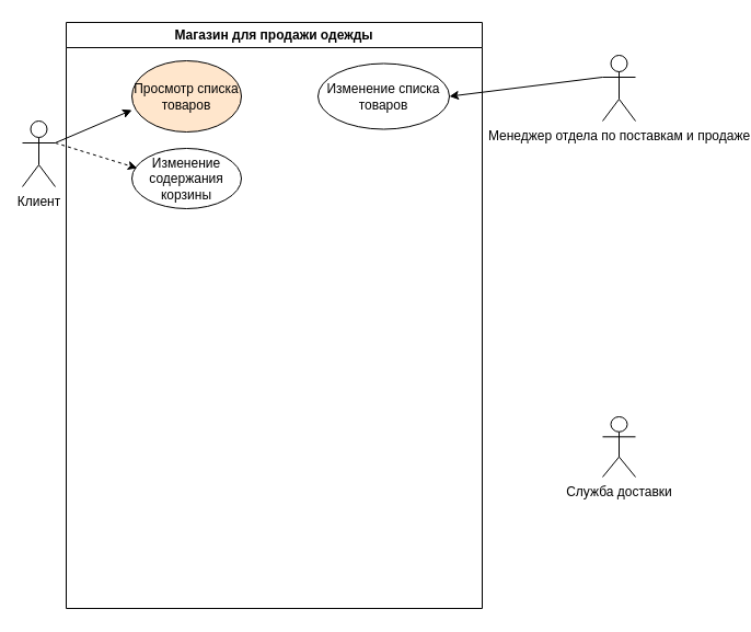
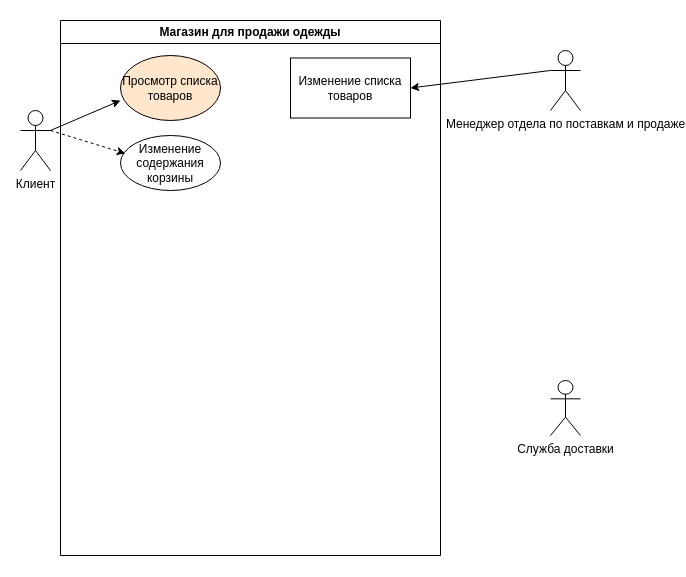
  <mxCell id="0" />
  <mxCell id="1" parent="0" />
  <mxCell id="2" value="Магазин для продажи одежды" style="swimlane;whiteSpace=wrap;html=1;" vertex="1" parent="1"><mxGeometry x="60" y="20" width="380" height="535" as="geometry" /></mxCell>
  <mxCell id="3" value="Просмотр списка товаров" style="ellipse;whiteSpace=wrap;html=1;fillColor=#ffe6cc;" vertex="1" parent="2"><mxGeometry x="60" y="35" width="100" height="65" as="geometry" /></mxCell>
  <mxCell id="4" value="Изменение содержания корзины" style="ellipse;whiteSpace=wrap;html=1;" vertex="1" parent="2"><mxGeometry x="60" y="115" width="100" height="55" as="geometry" /></mxCell>
- <mxCell id="5" value="Изменение списка товаров" style="ellipse;whiteSpace=wrap;html=1;" vertex="1" parent="2"><mxGeometry x="230" y="37.5" width="120" height="60" as="geometry" /></mxCell>
+ <mxCell id="5" value="Изменение списка товаров" style="whiteSpace=wrap;html=1;rounded=0;" vertex="1" parent="2"><mxGeometry x="230" y="37.5" width="120" height="60" as="geometry" /></mxCell>
  <mxCell id="6" value="Клиент&lt;br&gt;" style="shape=umlActor;verticalLabelPosition=bottom;verticalAlign=top;html=1;outlineConnect=0;" vertex="1" parent="1"><mxGeometry x="20" y="110" width="30" height="60" as="geometry" /></mxCell>
  <mxCell id="7" value="Менеджер отдела по поставкам и продаже" style="shape=umlActor;verticalLabelPosition=bottom;verticalAlign=top;html=1;outlineConnect=0;" vertex="1" parent="1"><mxGeometry x="550" y="50" width="30" height="60" as="geometry" /></mxCell>
  <mxCell id="8" value="Служба доставки" style="shape=umlActor;verticalLabelPosition=bottom;verticalAlign=top;html=1;outlineConnect=0;" vertex="1" parent="1"><mxGeometry x="550" y="380" width="30" height="55" as="geometry" /></mxCell>
  <mxCell id="9" value="" style="endArrow=classic;html=1;rounded=0;exitX=1;exitY=0.333;exitDx=0;exitDy=0;exitPerimeter=0;" edge="1" parent="1" source="6"><mxGeometry width="50" height="50" relative="1" as="geometry"><mxPoint x="290" y="300" as="sourcePoint" /><mxPoint x="120" y="100" as="targetPoint" /></mxGeometry></mxCell>
  <mxCell id="10" value="" style="endArrow=classic;html=1;rounded=0;exitX=1;exitY=0.333;exitDx=0;exitDy=0;exitPerimeter=0;entryX=0.048;entryY=0.327;entryDx=0;entryDy=0;entryPerimeter=0;dashed=1;" edge="1" parent="1" source="6" target="4"><mxGeometry width="50" height="50" relative="1" as="geometry"><mxPoint x="290" y="310" as="sourcePoint" /><mxPoint x="120" y="160" as="targetPoint" /></mxGeometry></mxCell>
  <mxCell id="11" value="" style="endArrow=classic;html=1;rounded=0;exitX=0;exitY=0.333;exitDx=0;exitDy=0;exitPerimeter=0;entryX=1;entryY=0.5;entryDx=0;entryDy=0;" edge="1" parent="1" source="7" target="5"><mxGeometry width="50" height="50" relative="1" as="geometry"><mxPoint x="290" y="220" as="sourcePoint" /><mxPoint x="340" y="170" as="targetPoint" /></mxGeometry></mxCell>
